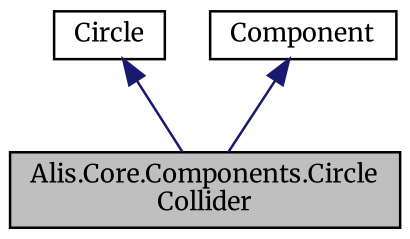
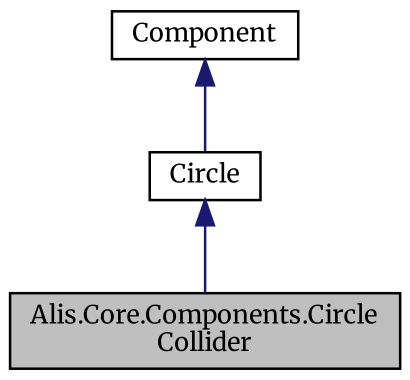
  digraph {
    fontname=Merriweather
    node [color=black fillcolor=white fontname=Merriweather fontsize=10 shape=record style=filled]
    edge [color=midnightblue dir=back fontname=Merriweather fontsize=10 labelfontname=Helvetica labelfontsize=10 style=solid]
    n1 [fillcolor=grey75 fontcolor=black height=0.2 label="Alis.Core.Components.Circle\lCollider" width=0.4]
    n2 [height=0.2 label=Circle width=0.4]
    n3 [height=0.2 label=Component width=0.4]
    n2 -> n1
-   n3 -> n1
+   n3 -> n2
  }
